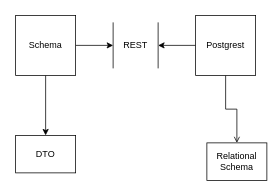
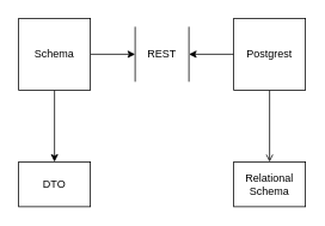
  <mxCell id="0" />
  <mxCell id="1" parent="0" />
  <mxCell id="2" style="edgeStyle=orthogonalEdgeStyle;rounded=0;orthogonalLoop=1;jettySize=auto;html=1;entryX=0.5;entryY=0;entryDx=0;entryDy=0;" edge="1" parent="1" source="4" target="10"><mxGeometry relative="1" as="geometry" /></mxCell>
  <mxCell id="3" style="edgeStyle=orthogonalEdgeStyle;rounded=0;orthogonalLoop=1;jettySize=auto;html=1;entryX=0;entryY=0.5;entryDx=0;entryDy=0;" edge="1" parent="1" source="4" target="8"><mxGeometry relative="1" as="geometry" /></mxCell>
  <mxCell id="4" value="Schema" style="rounded=0;whiteSpace=wrap;html=1;" vertex="1" parent="1"><mxGeometry x="20" y="20" width="80" height="80" as="geometry" /></mxCell>
  <mxCell id="5" style="edgeStyle=orthogonalEdgeStyle;rounded=0;orthogonalLoop=1;jettySize=auto;html=1;endArrow=open;" edge="1" parent="1" source="7" target="9"><mxGeometry relative="1" as="geometry" /></mxCell>
  <mxCell id="6" style="edgeStyle=orthogonalEdgeStyle;rounded=0;orthogonalLoop=1;jettySize=auto;html=1;" edge="1" parent="1" source="7" target="8"><mxGeometry relative="1" as="geometry" /></mxCell>
  <mxCell id="7" value="Postgrest" style="rounded=0;whiteSpace=wrap;html=1;" vertex="1" parent="1"><mxGeometry x="260" y="20" width="80" height="80" as="geometry" /></mxCell>
  <mxCell id="8" value="REST" style="shape=partialRectangle;whiteSpace=wrap;html=1;top=0;bottom=0;fillColor=none;" vertex="1" parent="1"><mxGeometry x="150" y="30" width="60" height="60" as="geometry" /></mxCell>
- <mxCell id="9" value="Relational Schema" style="rounded=0;whiteSpace=wrap;html=1;" vertex="1" parent="1"><mxGeometry x="275" y="190" width="80" height="50" as="geometry" /></mxCell>
+ <mxCell id="9" value="Relational Schema" style="rounded=0;whiteSpace=wrap;html=1;" vertex="1" parent="1"><mxGeometry x="260" y="180" width="80" height="50" as="geometry" /></mxCell>
  <mxCell id="10" value="DTO" style="rounded=0;whiteSpace=wrap;html=1;" vertex="1" parent="1"><mxGeometry x="20" y="180" width="80" height="50" as="geometry" /></mxCell>
